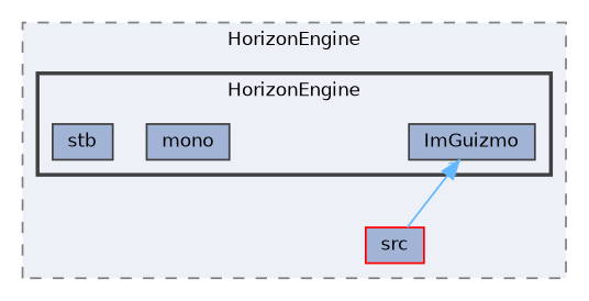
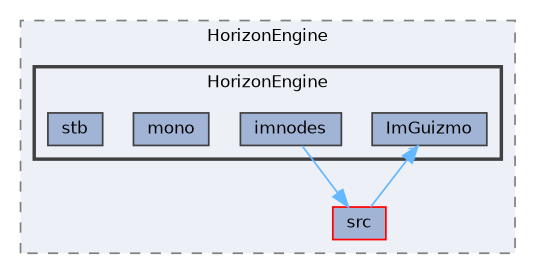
  digraph {
    compound=true
    node [color=grey25 fillcolor="#a2b4d6" fontname=Helvetica fontsize=10 shape=box style=filled]
    edge [color=steelblue1 fontcolor=steelblue1 fontname=Helvetica fontsize=10 headlabel=1 labeldistance=1.5 labelfontname=Helvetica labelfontsize=10]
    n1 [height=0.2 label=ImGuizmo width=0.4]
+   n2 [height=0.2 label=imnodes width=0.4]
    n3 [height=0.2 label=mono width=0.4]
    n4 [height=0.2 label=stb width=0.4]
    n5 [color=red height=0.2 label=src width=0.4]
    subgraph cluster_1 {
      bgcolor="#edf0f7"
      fontname=Helvetica
      fontsize=10
      label=HorizonEngine
      pencolor=grey50
      style="filled,dashed"
      n5
      subgraph cluster_2 {
        bgcolor="#edf0f7"
        fontname=Helvetica
        fontsize=10
        label=HorizonEngine
        pencolor=grey25
        style="filled,bold"
        n1
+       n2
        n3
        n4
      }
    }
+   n2 -> n5
    n5 -> n1
  }
